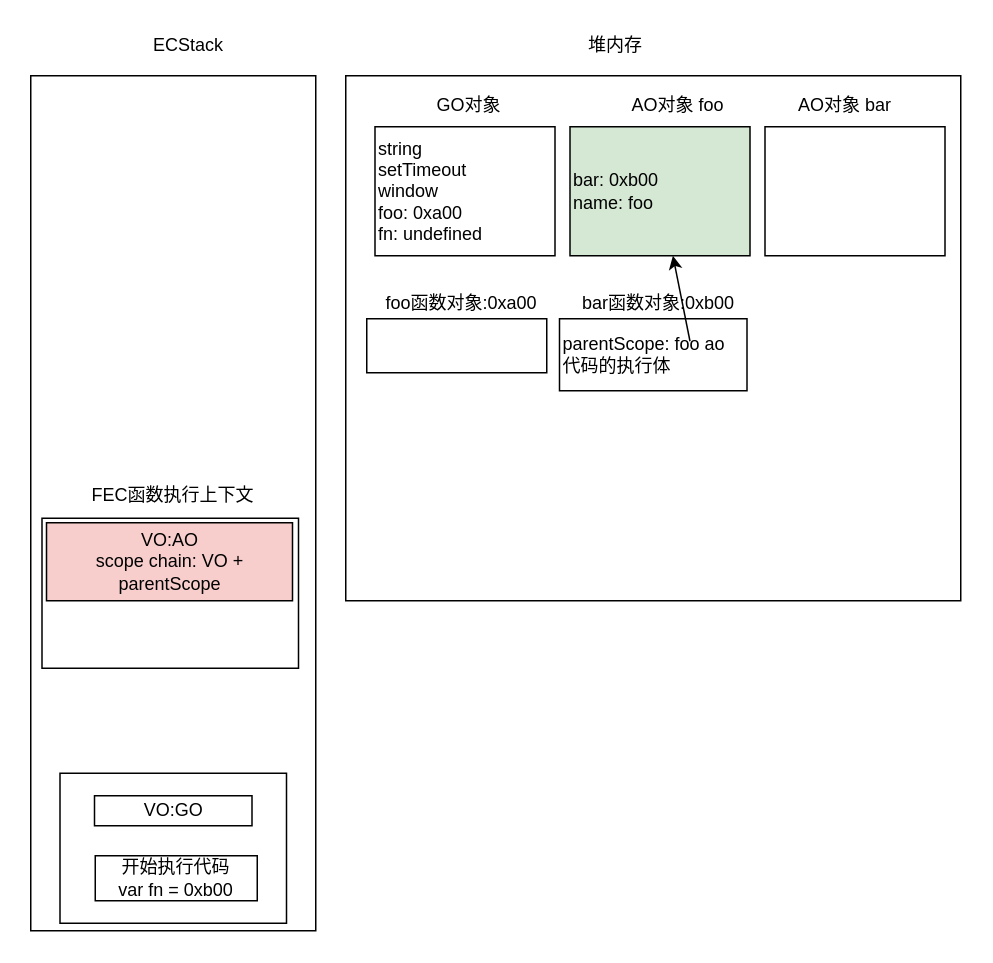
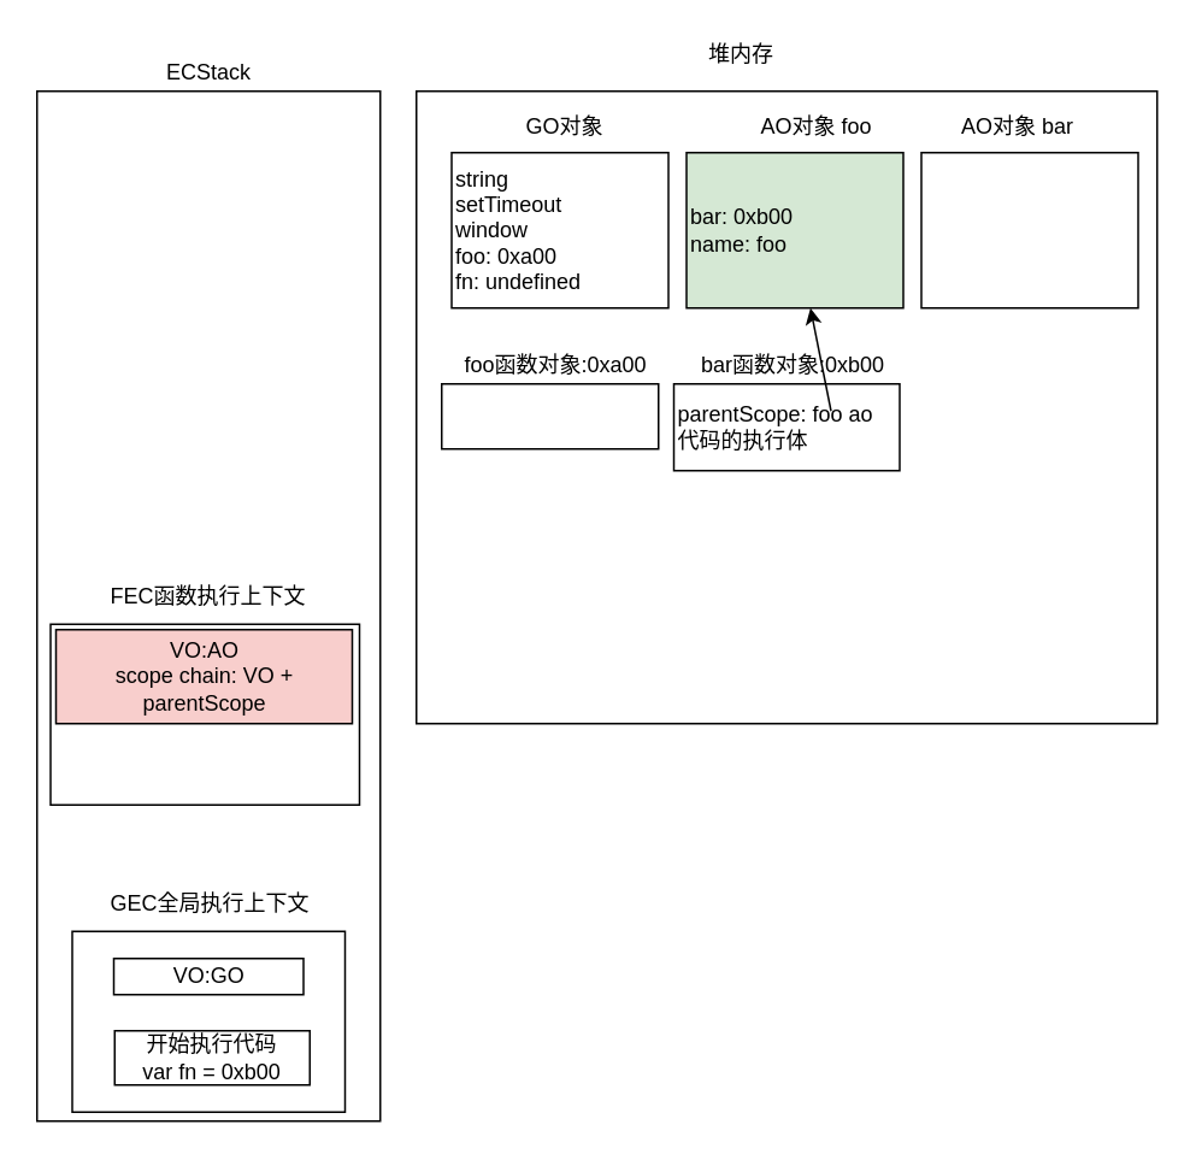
  <mxCell id="0" />
  <mxCell id="1" parent="0" />
  <mxCell id="2" value="" style="rounded=0;whiteSpace=wrap;html=1;" parent="1" vertex="1"><mxGeometry x="20" y="50" width="190" height="570" as="geometry" /></mxCell>
- <mxCell id="3" value="ECStack" style="text;html=1;resizable=0;points=[];autosize=1;align=left;verticalAlign=top;spacingTop=-4;" parent="1" vertex="1"><mxGeometry x="100" y="20" width="60" height="20" as="geometry" /></mxCell>
+ <mxCell id="3" value="ECStack" style="text;html=1;resizable=0;points=[];autosize=1;align=left;verticalAlign=top;spacingTop=-4;" parent="1" vertex="1"><mxGeometry x="90" y="30" width="60" height="20" as="geometry" /></mxCell>
  <mxCell id="4" value="" style="rounded=0;whiteSpace=wrap;html=1;" parent="1" vertex="1"><mxGeometry x="230" y="50" width="410" height="350" as="geometry" /></mxCell>
  <mxCell id="5" value="堆内存" style="text;html=1;resizable=0;points=[];autosize=1;align=left;verticalAlign=top;spacingTop=-4;" parent="1" vertex="1"><mxGeometry x="389.5" y="20" width="50" height="20" as="geometry" /></mxCell>
  <mxCell id="6" value="string&lt;br&gt;setTimeout&lt;br&gt;window&lt;br&gt;foo: 0xa00&lt;br&gt;fn: undefined" style="rounded=0;whiteSpace=wrap;html=1;align=left;" parent="1" vertex="1"><mxGeometry x="249.5" y="84" width="120" height="86" as="geometry" /></mxCell>
  <mxCell id="7" value="GO对象" style="text;html=1;resizable=0;points=[];autosize=1;align=left;verticalAlign=top;spacingTop=-4;" parent="1" vertex="1"><mxGeometry x="288.5" y="60" width="60" height="20" as="geometry" /></mxCell>
  <mxCell id="8" value="" style="rounded=0;whiteSpace=wrap;html=1;" parent="1" vertex="1"><mxGeometry x="39.5" y="515" width="151" height="100" as="geometry" /></mxCell>
+ <mxCell id="9" value="GEC全局执行上下文" style="text;html=1;resizable=0;points=[];autosize=1;align=left;verticalAlign=top;spacingTop=-4;" parent="1" vertex="1"><mxGeometry x="58.5" y="490" width="130" height="20" as="geometry" /></mxCell>
  <mxCell id="10" value="" style="rounded=0;whiteSpace=wrap;html=1;align=left;" parent="1" vertex="1"><mxGeometry x="244" y="212" width="120" height="36" as="geometry" /></mxCell>
  <mxCell id="11" value="foo函数对象:0xa00" style="text;html=1;resizable=0;points=[];autosize=1;align=left;verticalAlign=top;spacingTop=-4;" parent="1" vertex="1"><mxGeometry x="255" y="192" width="120" height="20" as="geometry" /></mxCell>
  <mxCell id="12" value="VO:GO" style="rounded=0;whiteSpace=wrap;html=1;" parent="1" vertex="1"><mxGeometry x="62.5" y="530" width="105" height="20" as="geometry" /></mxCell>
  <mxCell id="13" value="开始执行代码&lt;br&gt;var fn = 0xb00" style="rounded=0;whiteSpace=wrap;html=1;" parent="1" vertex="1"><mxGeometry x="63" y="570" width="108" height="30" as="geometry" /></mxCell>
  <mxCell id="14" value="bar: 0xb00&lt;br&gt;name: foo" style="rounded=0;whiteSpace=wrap;html=1;align=left;fillColor=#d5e8d4;" vertex="1" parent="1"><mxGeometry x="379.5" y="84" width="120" height="86" as="geometry" /></mxCell>
  <mxCell id="15" value="AO对象 foo" style="text;html=1;resizable=0;points=[];autosize=1;align=left;verticalAlign=top;spacingTop=-4;" vertex="1" parent="1"><mxGeometry x="418.5" y="60" width="80" height="20" as="geometry" /></mxCell>
  <mxCell id="16" value="parentScope: foo ao&lt;br&gt;代码的执行体" style="rounded=0;whiteSpace=wrap;html=1;align=left;" vertex="1" parent="1"><mxGeometry x="372.5" y="212" width="125" height="48" as="geometry" /></mxCell>
  <mxCell id="17" value="bar函数对象:0xb00" style="text;html=1;resizable=0;points=[];autosize=1;align=left;verticalAlign=top;spacingTop=-4;" vertex="1" parent="1"><mxGeometry x="386" y="192" width="120" height="20" as="geometry" /></mxCell>
  <mxCell id="18" value="" style="rounded=0;whiteSpace=wrap;html=1;align=left;" vertex="1" parent="1"><mxGeometry x="509.5" y="84" width="120" height="86" as="geometry" /></mxCell>
  <mxCell id="19" value="AO对象 bar" style="text;html=1;resizable=0;points=[];autosize=1;align=left;verticalAlign=top;spacingTop=-4;" vertex="1" parent="1"><mxGeometry x="529.5" y="60" width="80" height="20" as="geometry" /></mxCell>
  <mxCell id="20" value="" style="rounded=0;whiteSpace=wrap;html=1;" vertex="1" parent="1"><mxGeometry x="27.5" y="345" width="171" height="100" as="geometry" /></mxCell>
  <mxCell id="21" value="FEC函数执行上下文" style="text;html=1;resizable=0;points=[];autosize=1;align=left;verticalAlign=top;spacingTop=-4;" vertex="1" parent="1"><mxGeometry x="58.5" y="320" width="120" height="20" as="geometry" /></mxCell>
  <mxCell id="22" value="VO:AO&lt;br&gt;scope chain: VO + parentScope" style="rounded=0;whiteSpace=wrap;html=1;fillColor=#f8cecc;" vertex="1" parent="1"><mxGeometry x="30.5" y="348" width="164" height="52" as="geometry" /></mxCell>
  <mxCell id="23" value="" style="endArrow=classic;html=1;" edge="1" parent="1" target="14"><mxGeometry width="50" height="50" relative="1" as="geometry"><mxPoint x="459.5" y="227" as="sourcePoint" /><mxPoint x="509.5" y="177" as="targetPoint" /></mxGeometry></mxCell>
